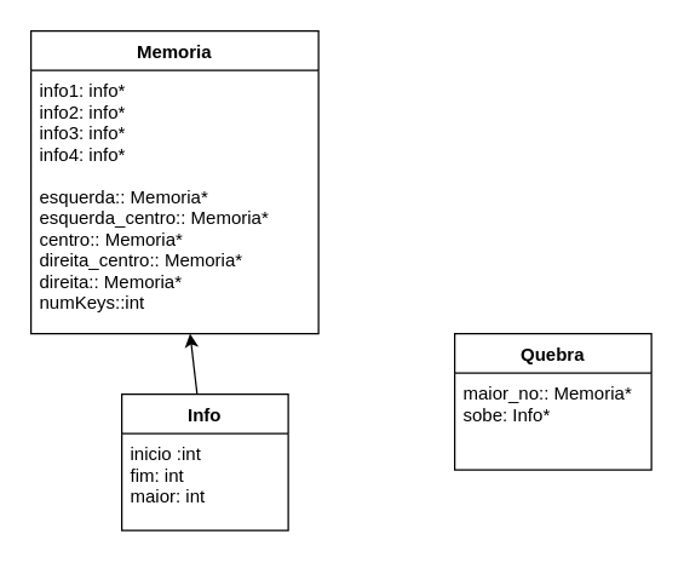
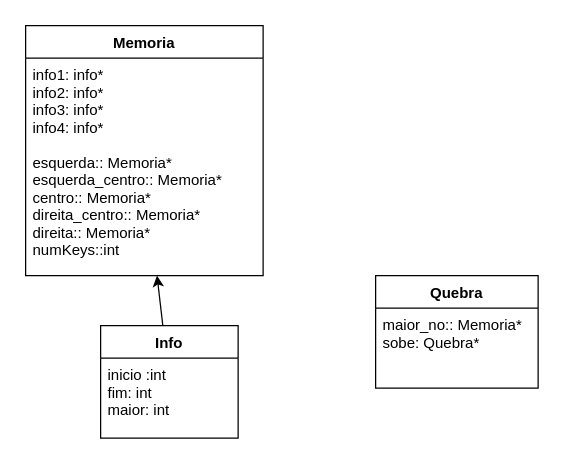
  <mxCell id="0" />
  <mxCell id="1" parent="0" />
  <mxCell id="2" style="edgeStyle=none;html=1;" edge="1" parent="1" source="3" target="6"><mxGeometry relative="1" as="geometry" /></mxCell>
  <mxCell id="3" value="Info" style="swimlane;fontStyle=1;align=center;verticalAlign=top;childLayout=stackLayout;horizontal=1;startSize=26;horizontalStack=0;resizeParent=1;resizeParentMax=0;resizeLast=0;collapsible=1;marginBottom=0;" vertex="1" parent="1"><mxGeometry x="80" y="260" width="110" height="90" as="geometry" /></mxCell>
  <mxCell id="4" value="inicio :int&#10;fim: int&#10;maior: int" style="text;strokeColor=none;fillColor=none;align=left;verticalAlign=top;spacingLeft=4;spacingRight=4;overflow=hidden;rotatable=0;points=[[0,0.5],[1,0.5]];portConstraint=eastwest;" vertex="1" parent="3"><mxGeometry y="26" width="110" height="64" as="geometry" /></mxCell>
  <mxCell id="5" value="Memoria" style="swimlane;fontStyle=1;align=center;verticalAlign=top;childLayout=stackLayout;horizontal=1;startSize=26;horizontalStack=0;resizeParent=1;resizeParentMax=0;resizeLast=0;collapsible=1;marginBottom=0;" vertex="1" parent="1"><mxGeometry x="20" y="20" width="190" height="200" as="geometry" /></mxCell>
  <mxCell id="6" value="info1: info*&#10;info2: info*&#10;info3: info*&#10;info4: info*&#10;&#10;esquerda:: Memoria*&#10;esquerda_centro:: Memoria*&#10;centro:: Memoria*&#10;direita_centro:: Memoria*&#10;direita:: Memoria*&#10;numKeys::int " style="text;strokeColor=none;fillColor=none;align=left;verticalAlign=top;spacingLeft=4;spacingRight=4;overflow=hidden;rotatable=0;points=[[0,0.5],[1,0.5]];portConstraint=eastwest;" vertex="1" parent="5"><mxGeometry y="26" width="190" height="174" as="geometry" /></mxCell>
  <mxCell id="7" value="Quebra" style="swimlane;fontStyle=1;align=center;verticalAlign=top;childLayout=stackLayout;horizontal=1;startSize=26;horizontalStack=0;resizeParent=1;resizeParentMax=0;resizeLast=0;collapsible=1;marginBottom=0;" vertex="1" parent="1"><mxGeometry x="300" y="220" width="130" height="90" as="geometry" /></mxCell>
- <mxCell id="8" value="maior_no:: Memoria*&#10;sobe: Info*" style="text;strokeColor=none;fillColor=none;align=left;verticalAlign=top;spacingLeft=4;spacingRight=4;overflow=hidden;rotatable=0;points=[[0,0.5],[1,0.5]];portConstraint=eastwest;" vertex="1" parent="7"><mxGeometry y="26" width="130" height="64" as="geometry" /></mxCell>
+ <mxCell id="8" value="maior_no:: Memoria*&#10;sobe: Quebra*" style="text;strokeColor=none;fillColor=none;align=left;verticalAlign=top;spacingLeft=4;spacingRight=4;overflow=hidden;rotatable=0;points=[[0,0.5],[1,0.5]];portConstraint=eastwest;" vertex="1" parent="7"><mxGeometry y="26" width="130" height="64" as="geometry" /></mxCell>
